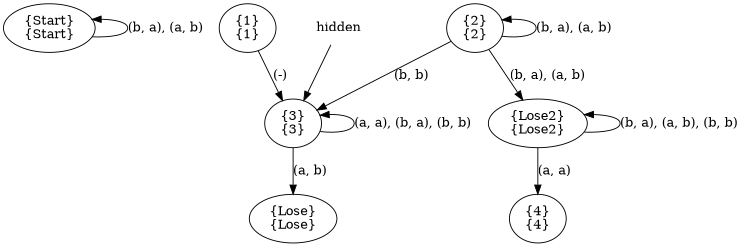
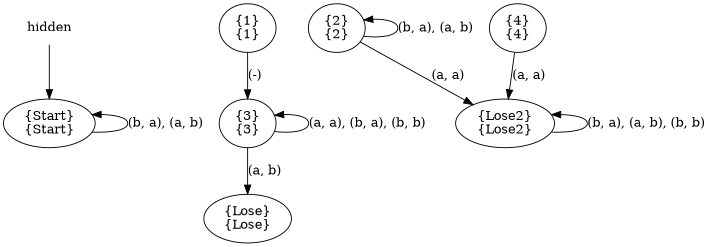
  digraph {
    concentrate=False
    nodesep=0.5
    ranksep=0.5
    splines=True
    edge [action="(('b', 'a'), ('a', 'b'))"]
    n1 [label="{Start}\n{Start}"]
    n2 [label="{1}\n{1}"]
    n3 [label="{3}\n{3}"]
    n4 [label="{2}\n{2}"]
    n5 [label="{Lose2}\n{Lose2}"]
    n6 [label="{Lose}\n{Lose}"]
    n7 [label="{4}\n{4}"]
    hidden [shape=none]
    n1 -> n1 [dir=back label="(b, a), (a, b)"]
    n2 -> n3 [action="(('a', 'a'), ('b', 'a'), ('a', ','), ('b', ','), ('a', ' '), ('b', ' '), ('a', 'b'), ('b', 'b'))" label="(-)"]
    n3 -> n3 [action="(('a', 'a'), ('b', 'a'), ('b', 'b'))" dir=back label="(a, a), (b, a), (b, b)"]
    n3 -> n6 [action="('a', 'b')" label="(a, b)"]
-   n4 -> n3 [action="('b', 'b')" label="(b, b)"]
    n4 -> n4 [dir=back label="(b, a), (a, b)"]
-   n4 -> n5 [action="('a', 'a')" label="(b, a), (a, b)"]
+   n4 -> n5 [action="('a', 'a')" label="(a, a)"]
    n5 -> n5 [action="(('b', 'a'), ('a', 'b'), ('b', 'b'))" dir=back label="(b, a), (a, b), (b, b)"]
-   n5 -> n7 [action="('a', 'a')" label="(a, a)"]
-   hidden -> n3 [action=""]
+   n7 -> n5 [action="('a', 'a')" label="(a, a)"]
+   hidden -> n1 [action=""]
  }
